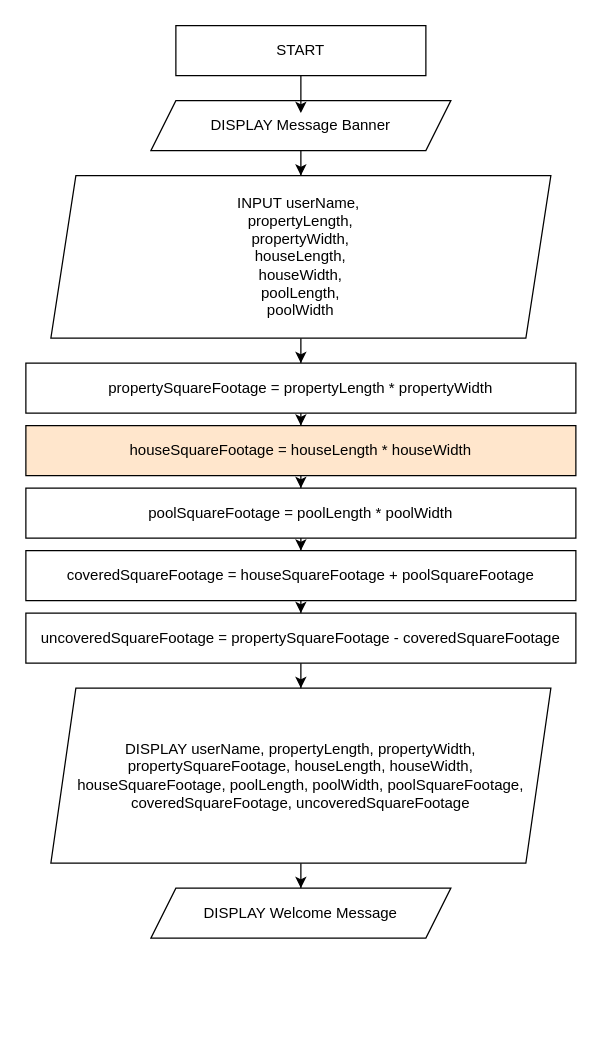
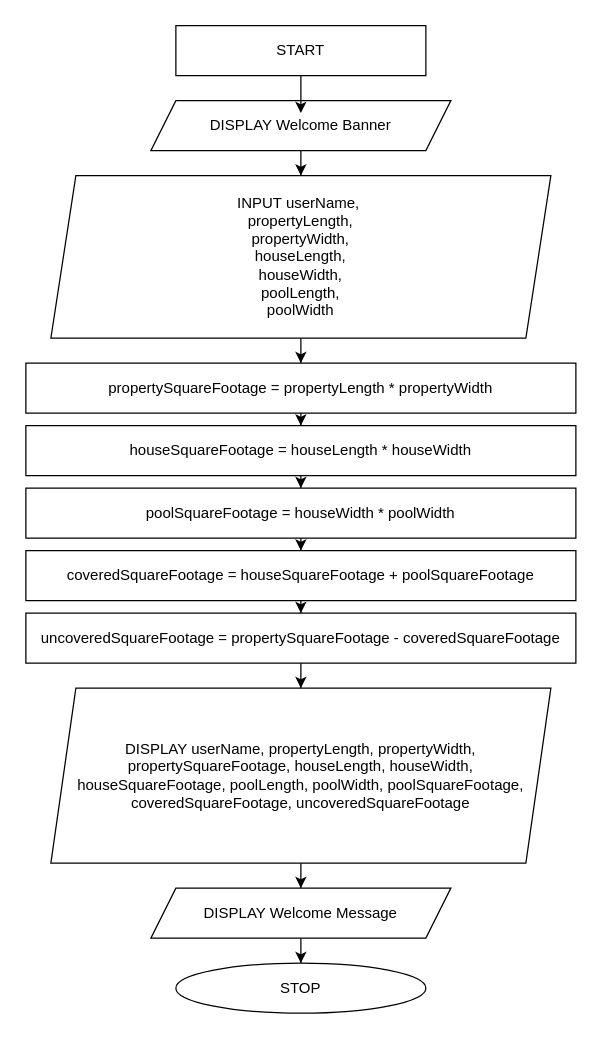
  <mxCell id="0" />
  <mxCell id="1" parent="0" />
  <mxCell id="2" value="" style="edgeStyle=orthogonalEdgeStyle;rounded=0;orthogonalLoop=1;jettySize=auto;html=1;" parent="1" source="3" target="6" edge="1"><mxGeometry relative="1" as="geometry" /></mxCell>
- <mxCell id="3" value="DISPLAY Message Banner" style="shape=parallelogram;perimeter=parallelogramPerimeter;whiteSpace=wrap;html=1;fixedSize=1;rounded=1;arcSize=0;" parent="1" vertex="1"><mxGeometry x="120" y="80" width="240" height="40" as="geometry" /></mxCell>
+ <mxCell id="3" value="DISPLAY Welcome Banner" style="shape=parallelogram;perimeter=parallelogramPerimeter;whiteSpace=wrap;html=1;fixedSize=1;rounded=1;arcSize=0;" parent="1" vertex="1"><mxGeometry x="120" y="80" width="240" height="40" as="geometry" /></mxCell>
  <mxCell id="4" value="" style="edgeStyle=orthogonalEdgeStyle;rounded=0;orthogonalLoop=1;jettySize=auto;html=1;" parent="1" source="6" target="8" edge="1"><mxGeometry relative="1" as="geometry" /></mxCell>
  <mxCell id="5" style="edgeStyle=orthogonalEdgeStyle;rounded=0;orthogonalLoop=1;jettySize=auto;html=1;exitX=0.5;exitY=1;exitDx=0;exitDy=0;" edge="1" parent="1" source="6"><mxGeometry relative="1" as="geometry"><mxPoint x="240" y="250" as="targetPoint" /></mxGeometry></mxCell>
  <mxCell id="6" value="INPUT userName,&amp;nbsp;&lt;br&gt;propertyLength,&lt;br&gt;propertyWidth,&lt;br&gt;houseLength,&lt;br&gt;houseWidth,&lt;br&gt;poolLength,&lt;br&gt;poolWidth" style="shape=parallelogram;perimeter=parallelogramPerimeter;whiteSpace=wrap;html=1;fixedSize=1;rounded=1;arcSize=0;" parent="1" vertex="1"><mxGeometry x="40" y="140" width="400" height="130" as="geometry" /></mxCell>
  <mxCell id="7" value="" style="edgeStyle=orthogonalEdgeStyle;rounded=0;orthogonalLoop=1;jettySize=auto;html=1;" parent="1" source="8" target="10" edge="1"><mxGeometry relative="1" as="geometry" /></mxCell>
  <mxCell id="8" value="propertySquareFootage = propertyLength * propertyWidth" style="whiteSpace=wrap;html=1;rounded=1;arcSize=0;" parent="1" vertex="1"><mxGeometry x="20" y="290" width="440" height="40" as="geometry" /></mxCell>
  <mxCell id="9" value="" style="edgeStyle=orthogonalEdgeStyle;rounded=0;orthogonalLoop=1;jettySize=auto;html=1;" parent="1" source="10" target="12" edge="1"><mxGeometry relative="1" as="geometry" /></mxCell>
- <mxCell id="10" value="houseSquareFootage = houseLength * houseWidth" style="whiteSpace=wrap;html=1;rounded=1;arcSize=0;fillColor=#ffe6cc;" parent="1" vertex="1"><mxGeometry x="20" y="340" width="440" height="40" as="geometry" /></mxCell>
+ <mxCell id="10" value="houseSquareFootage = houseLength * houseWidth" style="whiteSpace=wrap;html=1;rounded=1;arcSize=0;" parent="1" vertex="1"><mxGeometry x="20" y="340" width="440" height="40" as="geometry" /></mxCell>
  <mxCell id="11" value="" style="edgeStyle=orthogonalEdgeStyle;rounded=0;orthogonalLoop=1;jettySize=auto;html=1;" edge="1" parent="1" source="12" target="21"><mxGeometry relative="1" as="geometry" /></mxCell>
- <mxCell id="12" value="poolSquareFootage = poolLength * poolWidth" style="whiteSpace=wrap;html=1;rounded=1;arcSize=0;" parent="1" vertex="1"><mxGeometry x="20" y="390" width="440" height="40" as="geometry" /></mxCell>
+ <mxCell id="12" value="poolSquareFootage = houseWidth * poolWidth" style="whiteSpace=wrap;html=1;rounded=1;arcSize=0;" parent="1" vertex="1"><mxGeometry x="20" y="390" width="440" height="40" as="geometry" /></mxCell>
  <mxCell id="13" value="" style="edgeStyle=orthogonalEdgeStyle;rounded=0;orthogonalLoop=1;jettySize=auto;html=1;" parent="1" source="14" target="16" edge="1"><mxGeometry relative="1" as="geometry" /></mxCell>
  <mxCell id="14" value="DISPLAY userName, propertyLength, propertyWidth, propertySquareFootage, houseLength, houseWidth, houseSquareFootage, poolLength, poolWidth, poolSquareFootage,&lt;br&gt;coveredSquareFootage, uncoveredSquareFootage" style="shape=parallelogram;perimeter=parallelogramPerimeter;whiteSpace=wrap;html=1;fixedSize=1;rounded=1;arcSize=0;" parent="1" vertex="1"><mxGeometry x="40" y="550" width="400" height="140" as="geometry" /></mxCell>
+ <mxCell id="15" value="" style="edgeStyle=orthogonalEdgeStyle;rounded=0;orthogonalLoop=1;jettySize=auto;html=1;" parent="1" source="16" target="19" edge="1"><mxGeometry relative="1" as="geometry" /></mxCell>
  <mxCell id="16" value="DISPLAY Welcome Message" style="shape=parallelogram;perimeter=parallelogramPerimeter;whiteSpace=wrap;html=1;fixedSize=1;rounded=1;arcSize=0;" parent="1" vertex="1"><mxGeometry x="120" y="710" width="240" height="40" as="geometry" /></mxCell>
  <mxCell id="17" value="" style="edgeStyle=orthogonalEdgeStyle;rounded=0;orthogonalLoop=1;jettySize=auto;html=1;" parent="1" source="18" edge="1"><mxGeometry relative="1" as="geometry"><mxPoint x="240" y="90" as="targetPoint" /></mxGeometry></mxCell>
  <mxCell id="18" value="START" style="whiteSpace=wrap;html=1;rounded=0;" parent="1" vertex="1"><mxGeometry x="140" y="20" width="200" height="40" as="geometry" /></mxCell>
+ <mxCell id="19" value="STOP" style="ellipse;whiteSpace=wrap;html=1;rounded=1;arcSize=0;" parent="1" vertex="1"><mxGeometry x="140" y="770" width="200" height="40" as="geometry" /></mxCell>
  <mxCell id="20" value="" style="edgeStyle=orthogonalEdgeStyle;rounded=0;orthogonalLoop=1;jettySize=auto;html=1;" edge="1" parent="1" source="21" target="23"><mxGeometry relative="1" as="geometry" /></mxCell>
  <mxCell id="21" value="coveredSquareFootage = houseSquareFootage + poolSquareFootage" style="whiteSpace=wrap;html=1;rounded=1;arcSize=0;" vertex="1" parent="1"><mxGeometry x="20" y="440" width="440" height="40" as="geometry" /></mxCell>
  <mxCell id="22" value="" style="edgeStyle=orthogonalEdgeStyle;rounded=0;orthogonalLoop=1;jettySize=auto;html=1;" edge="1" parent="1" source="23" target="14"><mxGeometry relative="1" as="geometry" /></mxCell>
  <mxCell id="23" value="uncoveredSquareFootage = propertySquareFootage - coveredSquareFootage" style="whiteSpace=wrap;html=1;rounded=1;arcSize=0;" vertex="1" parent="1"><mxGeometry x="20" y="490" width="440" height="40" as="geometry" /></mxCell>
